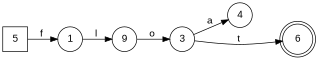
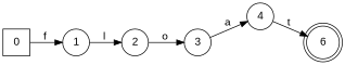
  digraph {
    fontname="Liberation Sans"
    rankdir=LR
    node [fontname="Liberation Sans" shape=circle]
    edge [fontname="Liberation Sans"]
-   0 [shape=square label=5]
+   0 [shape=square]
    1
-   2 [label=9]
+   2
    3
    4
    n6 [label=6 shape=doublecircle]
    0 -> 1 [label="f "]
    1 -> 2 [label="l "]
    2 -> 3 [label="o "]
    3 -> 4 [label="a "]
-   3 -> n6 [label="t "]
+   4 -> n6 [label="t "]
  }
